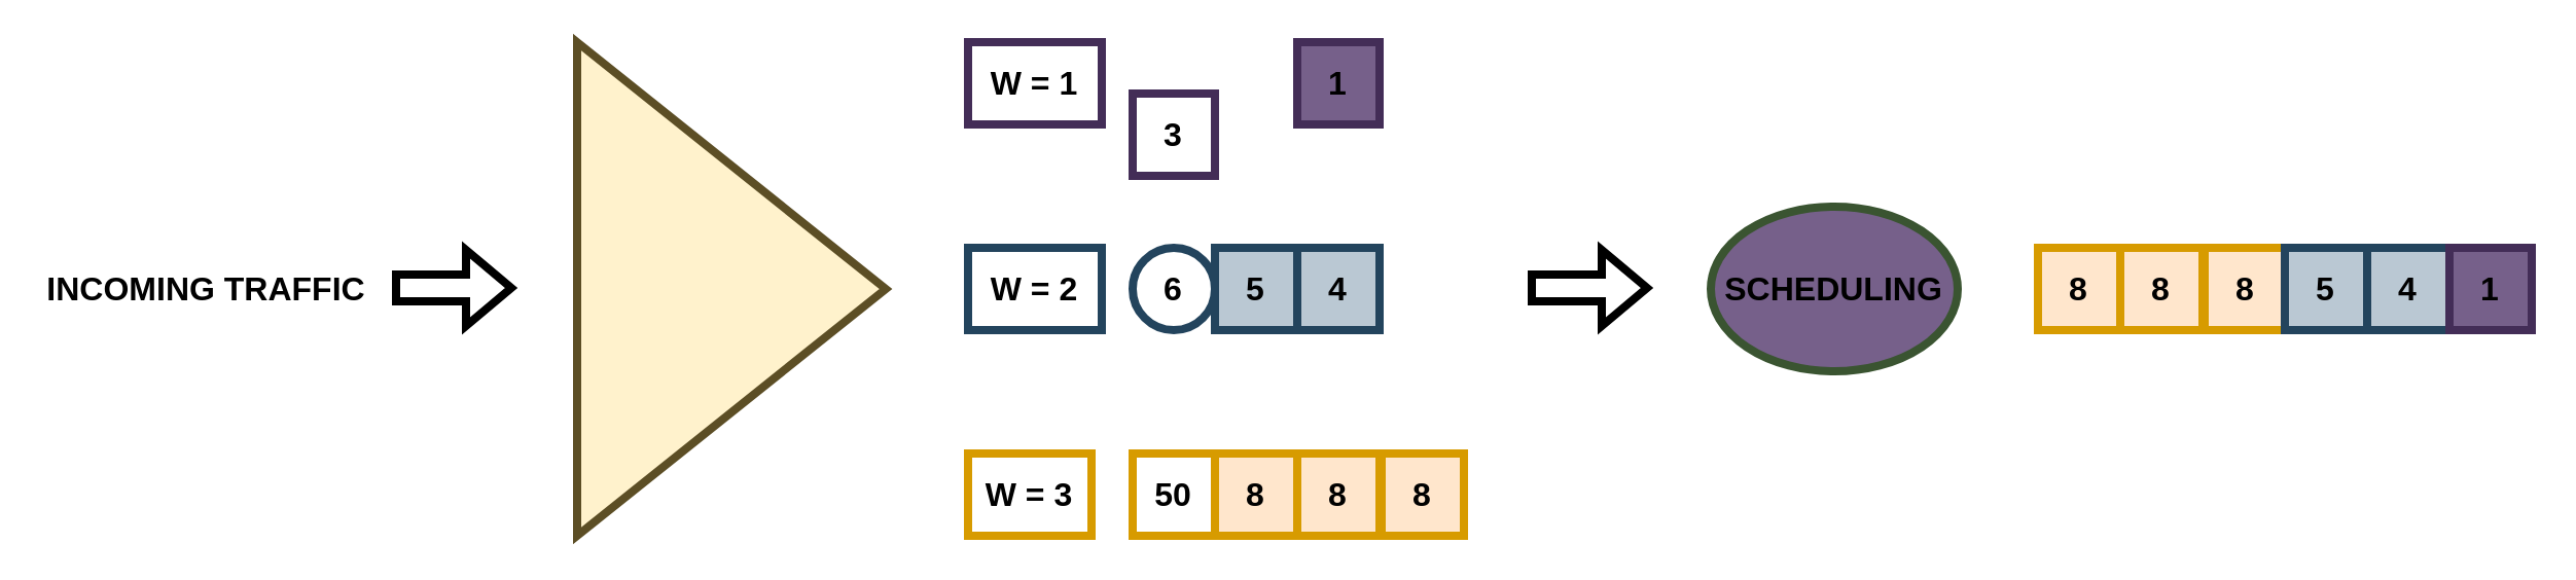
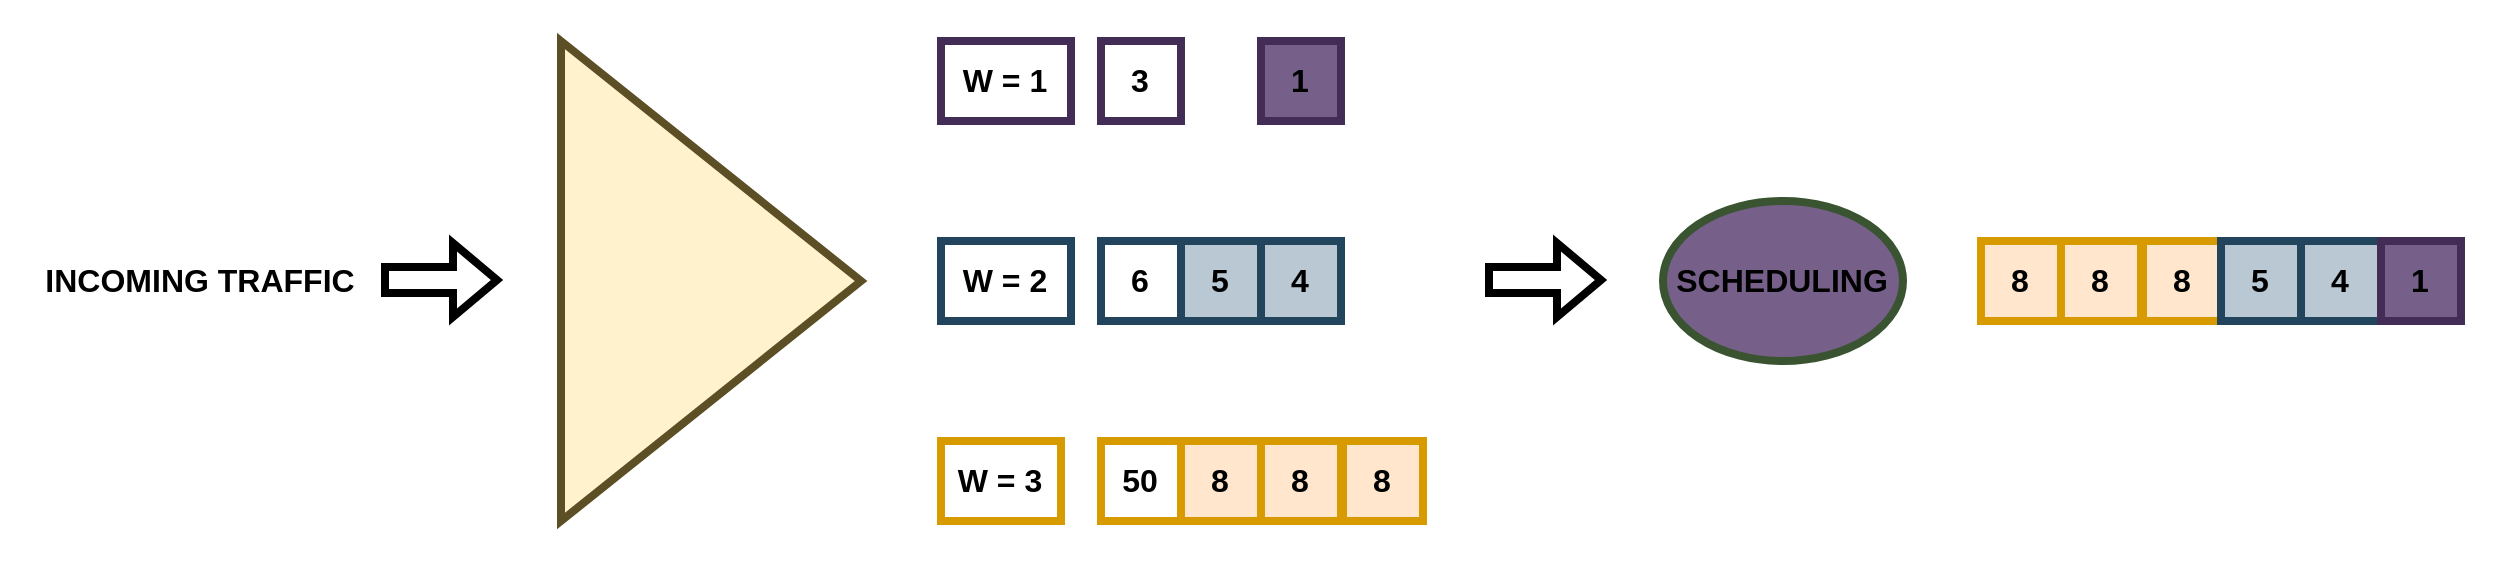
  <mxCell id="0" />
  <mxCell id="1" parent="0" />
  <mxCell id="2" value="" style="triangle;whiteSpace=wrap;html=1;strokeWidth=4;fillColor=#fff2cc;strokeColor=#5C4E25;" vertex="1" parent="1"><mxGeometry x="280" y="20" width="150" height="240" as="geometry" /></mxCell>
  <mxCell id="3" value="SCHEDULING" style="ellipse;whiteSpace=wrap;html=1;strokeWidth=4;fillColor=#76608a;fontColor=#000000;strokeColor=#3A5431;fontSize=16;fontStyle=1;" vertex="1" parent="1"><mxGeometry x="831" y="100" width="120" height="80" as="geometry" /></mxCell>
  <mxCell id="4" value="" style="shape=flexArrow;endArrow=classic;html=1;rounded=0;strokeWidth=4;" edge="1" parent="1"><mxGeometry width="50" height="50" relative="1" as="geometry"><mxPoint x="190" y="139.5" as="sourcePoint" /><mxPoint x="250" y="139.5" as="targetPoint" /></mxGeometry></mxCell>
  <mxCell id="5" value="W = 1" style="rounded=0;whiteSpace=wrap;html=1;strokeWidth=4;fontStyle=1;fontSize=16;fillColor=none;strokeColor=#432D57;fontColor=#000000;" vertex="1" parent="1"><mxGeometry x="470" y="20" width="65" height="40" as="geometry" /></mxCell>
  <mxCell id="6" value="W = 2" style="rounded=0;whiteSpace=wrap;html=1;strokeWidth=4;fontStyle=1;fontSize=16;fillColor=none;strokeColor=#23445d;" vertex="1" parent="1"><mxGeometry x="470" y="120" width="65" height="40" as="geometry" /></mxCell>
  <mxCell id="7" value="W = 3" style="rounded=0;whiteSpace=wrap;html=1;strokeWidth=4;fontStyle=1;fontSize=16;fillColor=none;strokeColor=#d79b00;" vertex="1" parent="1"><mxGeometry x="470" y="220" width="60" height="40" as="geometry" /></mxCell>
- <mxCell id="8" value="3" style="rounded=0;whiteSpace=wrap;html=1;fontStyle=1;fontSize=16;strokeWidth=4;fillColor=none;strokeColor=#432D57;fontColor=#000000;" vertex="1" parent="1"><mxGeometry x="550" y="45" width="40" height="40" as="geometry" /></mxCell>
+ <mxCell id="8" value="3" style="rounded=0;whiteSpace=wrap;html=1;fontStyle=1;fontSize=16;strokeWidth=4;fillColor=none;strokeColor=#432D57;fontColor=#000000;" vertex="1" parent="1"><mxGeometry x="550" y="20" width="40" height="40" as="geometry" /></mxCell>
  <mxCell id="9" value="1" style="rounded=0;whiteSpace=wrap;html=1;fontStyle=1;fontSize=16;strokeWidth=4;fillColor=#76608a;strokeColor=#432D57;fontColor=#000000;" vertex="1" parent="1"><mxGeometry x="630" y="20" width="40" height="40" as="geometry" /></mxCell>
- <mxCell id="10" value="6" style="ellipse;whiteSpace=wrap;html=1;fontStyle=1;fontSize=16;strokeWidth=4;fillColor=none;strokeColor=#23445d;" vertex="1" parent="1"><mxGeometry x="550" y="120" width="40" height="40" as="geometry" /></mxCell>
+ <mxCell id="10" value="6" style="rounded=0;whiteSpace=wrap;html=1;fontStyle=1;fontSize=16;strokeWidth=4;fillColor=none;strokeColor=#23445d;" vertex="1" parent="1"><mxGeometry x="550" y="120" width="40" height="40" as="geometry" /></mxCell>
  <mxCell id="11" value="5" style="rounded=0;whiteSpace=wrap;html=1;fontStyle=1;fontSize=16;strokeWidth=4;fillColor=#bac8d3;strokeColor=#23445d;" vertex="1" parent="1"><mxGeometry x="590" y="120" width="40" height="40" as="geometry" /></mxCell>
  <mxCell id="12" value="4" style="rounded=0;whiteSpace=wrap;html=1;fontStyle=1;fontSize=16;strokeWidth=4;fillColor=#bac8d3;strokeColor=#23445d;" vertex="1" parent="1"><mxGeometry x="630" y="120" width="40" height="40" as="geometry" /></mxCell>
  <mxCell id="13" value="50" style="rounded=0;whiteSpace=wrap;html=1;fontStyle=1;fontSize=16;strokeWidth=4;fillColor=none;strokeColor=#d79b00;" vertex="1" parent="1"><mxGeometry x="550" y="220" width="40" height="40" as="geometry" /></mxCell>
  <mxCell id="14" value="8" style="rounded=0;whiteSpace=wrap;html=1;fontStyle=1;fontSize=16;strokeWidth=4;fillColor=#ffe6cc;strokeColor=#d79b00;" vertex="1" parent="1"><mxGeometry x="590" y="220" width="40" height="40" as="geometry" /></mxCell>
  <mxCell id="15" value="8" style="rounded=0;whiteSpace=wrap;html=1;fontStyle=1;fontSize=16;strokeWidth=4;fillColor=#ffe6cc;strokeColor=#d79b00;" vertex="1" parent="1"><mxGeometry x="630" y="220" width="40" height="40" as="geometry" /></mxCell>
  <mxCell id="16" value="8" style="rounded=0;whiteSpace=wrap;html=1;fontStyle=1;fontSize=16;strokeWidth=4;fillColor=#ffe6cc;strokeColor=#d79b00;" vertex="1" parent="1"><mxGeometry x="671" y="220" width="40" height="40" as="geometry" /></mxCell>
  <mxCell id="17" value="" style="shape=flexArrow;endArrow=classic;html=1;rounded=0;strokeWidth=4;" edge="1" parent="1"><mxGeometry width="50" height="50" relative="1" as="geometry"><mxPoint x="742" y="139.5" as="sourcePoint" /><mxPoint x="802" y="139.5" as="targetPoint" /></mxGeometry></mxCell>
  <mxCell id="18" value="8" style="rounded=0;whiteSpace=wrap;html=1;fontStyle=1;fontSize=16;strokeWidth=4;fillColor=#ffe6cc;strokeColor=#d79b00;" vertex="1" parent="1"><mxGeometry x="990" y="120" width="40" height="40" as="geometry" /></mxCell>
  <mxCell id="19" value="8" style="rounded=0;whiteSpace=wrap;html=1;fontStyle=1;fontSize=16;strokeWidth=4;fillColor=#ffe6cc;strokeColor=#d79b00;" vertex="1" parent="1"><mxGeometry x="1030" y="120" width="40" height="40" as="geometry" /></mxCell>
  <mxCell id="20" value="8" style="rounded=0;whiteSpace=wrap;html=1;fontStyle=1;fontSize=16;strokeWidth=4;fillColor=#ffe6cc;strokeColor=#d79b00;" vertex="1" parent="1"><mxGeometry x="1071" y="120" width="40" height="40" as="geometry" /></mxCell>
  <mxCell id="21" value="5" style="rounded=0;whiteSpace=wrap;html=1;fontStyle=1;fontSize=16;strokeWidth=4;fillColor=#bac8d3;strokeColor=#23445d;" vertex="1" parent="1"><mxGeometry x="1110" y="120" width="40" height="40" as="geometry" /></mxCell>
  <mxCell id="22" value="4" style="rounded=0;whiteSpace=wrap;html=1;fontStyle=1;fontSize=16;strokeWidth=4;fillColor=#bac8d3;strokeColor=#23445d;" vertex="1" parent="1"><mxGeometry x="1150" y="120" width="40" height="40" as="geometry" /></mxCell>
  <mxCell id="23" value="1" style="rounded=0;whiteSpace=wrap;html=1;fontStyle=1;fontSize=16;strokeWidth=4;fillColor=#76608a;strokeColor=#432D57;fontColor=#000000;" vertex="1" parent="1"><mxGeometry x="1190" y="120" width="40" height="40" as="geometry" /></mxCell>
  <mxCell id="24" value="INCOMING TRAFFIC" style="text;html=1;strokeColor=none;fillColor=none;align=center;verticalAlign=middle;whiteSpace=wrap;rounded=0;fontSize=16;fontStyle=1" vertex="1" parent="1"><mxGeometry x="20" y="125" width="160" height="30" as="geometry" /></mxCell>
